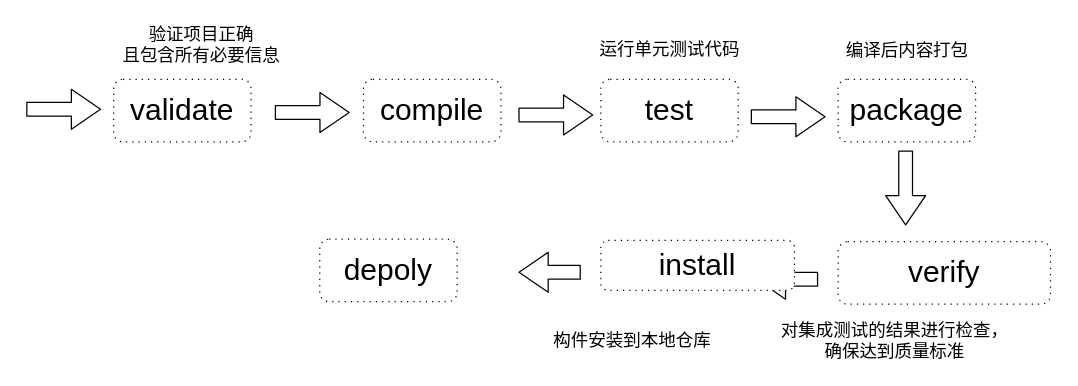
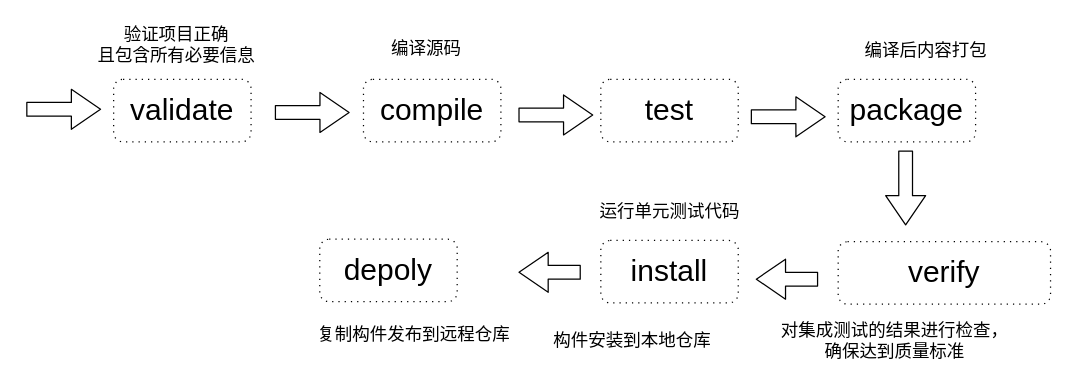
  <mxCell id="0" />
  <mxCell id="1" parent="0" />
  <mxCell id="2" value="" style="shape=flexArrow;endArrow=classic;html=1;width=11;endSize=7.45;" edge="1" parent="1"><mxGeometry width="50" height="50" relative="1" as="geometry"><mxPoint x="20" y="87" as="sourcePoint" /><mxPoint x="80" y="87" as="targetPoint" /></mxGeometry></mxCell>
  <mxCell id="3" value="&lt;font style=&quot;font-size: 24px&quot;&gt;validate&lt;/font&gt;" style="shape=ext;rounded=1;html=1;whiteSpace=wrap;dashed=1;dashPattern=1 4;" vertex="1" parent="1"><mxGeometry x="90" y="63" width="110" height="50" as="geometry" /></mxCell>
- <mxCell id="4" value="&lt;font style=&quot;font-size: 14px&quot;&gt;&lt;span&gt;验证项目正确&lt;/span&gt;&lt;br&gt;&lt;span&gt;且包含所有必要信息&lt;/span&gt;&lt;/font&gt;" style="text;html=1;align=center;verticalAlign=middle;resizable=0;points=[];autosize=1;" vertex="1" parent="1"><mxGeometry x="90" y="20" width="140" height="30" as="geometry" /></mxCell>
+ <mxCell id="4" value="&lt;font style=&quot;font-size: 14px&quot;&gt;&lt;span&gt;验证项目正确&lt;/span&gt;&lt;br&gt;&lt;span&gt;且包含所有必要信息&lt;/span&gt;&lt;/font&gt;" style="text;html=1;align=center;verticalAlign=middle;resizable=0;points=[];autosize=1;" vertex="1" parent="1"><mxGeometry x="70" y="20" width="140" height="30" as="geometry" /></mxCell>
  <mxCell id="5" value="" style="shape=flexArrow;endArrow=classic;html=1;width=11;endSize=7.45;" edge="1" parent="1"><mxGeometry width="50" height="50" relative="1" as="geometry"><mxPoint x="219" y="89.5" as="sourcePoint" /><mxPoint x="279" y="89.5" as="targetPoint" /></mxGeometry></mxCell>
  <mxCell id="6" value="&lt;span style=&quot;font-size: 24px&quot;&gt;compile&lt;/span&gt;" style="shape=ext;rounded=1;html=1;whiteSpace=wrap;dashed=1;dashPattern=1 4;" vertex="1" parent="1"><mxGeometry x="290" y="63" width="110" height="50" as="geometry" /></mxCell>
+ <mxCell id="7" value="&lt;font style=&quot;font-size: 14px&quot;&gt;编译源码&lt;/font&gt;" style="text;html=1;align=center;verticalAlign=middle;resizable=0;points=[];autosize=1;" vertex="1" parent="1"><mxGeometry x="305" y="28" width="70" height="20" as="geometry" /></mxCell>
  <mxCell id="8" value="" style="shape=flexArrow;endArrow=classic;html=1;width=11;endSize=7.45;" edge="1" parent="1"><mxGeometry width="50" height="50" relative="1" as="geometry"><mxPoint x="414" y="91.5" as="sourcePoint" /><mxPoint x="474" y="91.5" as="targetPoint" /></mxGeometry></mxCell>
  <mxCell id="9" value="&lt;span style=&quot;font-size: 24px&quot;&gt;test&lt;/span&gt;" style="shape=ext;rounded=1;html=1;whiteSpace=wrap;dashed=1;dashPattern=1 4;" vertex="1" parent="1"><mxGeometry x="480" y="63" width="110" height="50" as="geometry" /></mxCell>
- <mxCell id="10" value="&lt;font style=&quot;font-size: 14px&quot;&gt;运行单元测试代码&lt;/font&gt;" style="text;html=1;align=center;verticalAlign=middle;resizable=0;points=[];autosize=1;" vertex="1" parent="1"><mxGeometry x="470" y="29" width="130" height="20" as="geometry" /></mxCell>
+ <mxCell id="10" value="&lt;font style=&quot;font-size: 14px&quot;&gt;运行单元测试代码&lt;/font&gt;" style="text;html=1;align=center;verticalAlign=middle;resizable=0;points=[];autosize=1;" vertex="1" parent="1"><mxGeometry x="470" y="159" width="130" height="20" as="geometry" /></mxCell>
  <mxCell id="11" value="" style="shape=flexArrow;endArrow=classic;html=1;width=11;endSize=7.45;" edge="1" parent="1"><mxGeometry width="50" height="50" relative="1" as="geometry"><mxPoint x="600" y="93" as="sourcePoint" /><mxPoint x="660" y="93" as="targetPoint" /></mxGeometry></mxCell>
  <mxCell id="12" value="&lt;span style=&quot;font-size: 24px&quot;&gt;package&lt;/span&gt;" style="shape=ext;rounded=1;html=1;whiteSpace=wrap;dashed=1;dashPattern=1 4;" vertex="1" parent="1"><mxGeometry x="670" y="63" width="110" height="50" as="geometry" /></mxCell>
- <mxCell id="13" value="&lt;font style=&quot;font-size: 14px&quot;&gt;编译后内容打包&lt;/font&gt;" style="text;html=1;align=center;verticalAlign=middle;resizable=0;points=[];autosize=1;" vertex="1" parent="1"><mxGeometry x="670" y="30" width="110" height="20" as="geometry" /></mxCell>
+ <mxCell id="13" value="&lt;font style=&quot;font-size: 14px&quot;&gt;编译后内容打包&lt;/font&gt;" style="text;html=1;align=center;verticalAlign=middle;resizable=0;points=[];autosize=1;" vertex="1" parent="1"><mxGeometry x="685" y="30" width="110" height="20" as="geometry" /></mxCell>
  <mxCell id="14" value="" style="shape=flexArrow;endArrow=classic;html=1;width=11;endSize=7.45;" edge="1" parent="1"><mxGeometry width="50" height="50" relative="1" as="geometry"><mxPoint x="724" y="120" as="sourcePoint" /><mxPoint x="724" y="180" as="targetPoint" /></mxGeometry></mxCell>
  <mxCell id="15" value="&lt;span style=&quot;font-size: 24px&quot;&gt;verify&lt;/span&gt;" style="shape=ext;rounded=1;html=1;whiteSpace=wrap;dashed=1;dashPattern=1 4;" vertex="1" parent="1"><mxGeometry x="670" y="193" width="170" height="50" as="geometry" /></mxCell>
  <mxCell id="16" value="&lt;font style=&quot;font-size: 14px&quot;&gt;对集成测试的结果进行检查，&lt;br&gt;确保达到质量标准&lt;/font&gt;" style="text;html=1;align=center;verticalAlign=middle;resizable=0;points=[];autosize=1;" vertex="1" parent="1"><mxGeometry x="615" y="257" width="200" height="30" as="geometry" /></mxCell>
  <mxCell id="17" value="" style="shape=flexArrow;endArrow=classic;html=1;width=11;endSize=7.45;" edge="1" parent="1"><mxGeometry width="50" height="50" relative="1" as="geometry"><mxPoint x="654" y="223" as="sourcePoint" /><mxPoint x="604" y="223" as="targetPoint" /></mxGeometry></mxCell>
- <mxCell id="18" value="&lt;span style=&quot;font-size: 24px&quot;&gt;install&lt;/span&gt;" style="shape=ext;rounded=1;html=1;whiteSpace=wrap;dashed=1;dashPattern=1 4;" vertex="1" parent="1"><mxGeometry x="480" y="192" width="155" height="40" as="geometry" /></mxCell>
+ <mxCell id="18" value="&lt;span style=&quot;font-size: 24px&quot;&gt;install&lt;/span&gt;" style="shape=ext;rounded=1;html=1;whiteSpace=wrap;dashed=1;dashPattern=1 4;" vertex="1" parent="1"><mxGeometry x="480" y="192" width="110" height="50" as="geometry" /></mxCell>
  <mxCell id="19" value="&lt;font style=&quot;font-size: 14px&quot;&gt;构件安装到本地仓库&lt;br&gt;&lt;/font&gt;" style="text;html=1;align=center;verticalAlign=middle;resizable=0;points=[];autosize=1;" vertex="1" parent="1"><mxGeometry x="435" y="262" width="140" height="20" as="geometry" /></mxCell>
  <mxCell id="20" value="" style="shape=flexArrow;endArrow=classic;html=1;width=11;endSize=7.45;" edge="1" parent="1"><mxGeometry width="50" height="50" relative="1" as="geometry"><mxPoint x="464" y="217.5" as="sourcePoint" /><mxPoint x="414" y="217.5" as="targetPoint" /></mxGeometry></mxCell>
  <mxCell id="21" value="&lt;span style=&quot;font-size: 24px&quot;&gt;depoly&lt;/span&gt;" style="shape=ext;rounded=1;html=1;whiteSpace=wrap;dashed=1;dashPattern=1 4;" vertex="1" parent="1"><mxGeometry x="255" y="191" width="110" height="50" as="geometry" /></mxCell>
+ <mxCell id="22" value="&lt;font style=&quot;font-size: 14px&quot;&gt;复制构件发布到远程仓库&lt;br&gt;&lt;/font&gt;" style="text;html=1;align=center;verticalAlign=middle;resizable=0;points=[];autosize=1;" vertex="1" parent="1"><mxGeometry x="245" y="257" width="170" height="20" as="geometry" /></mxCell>
